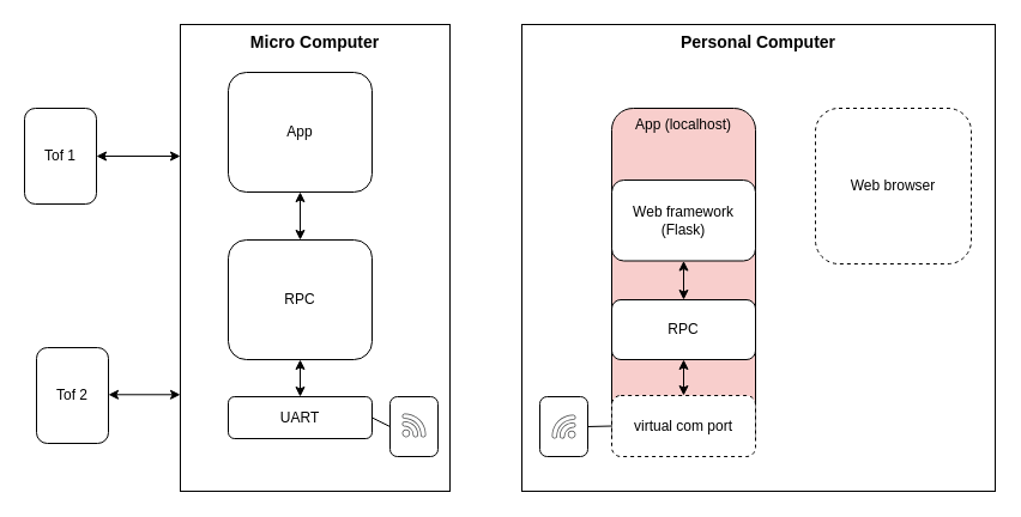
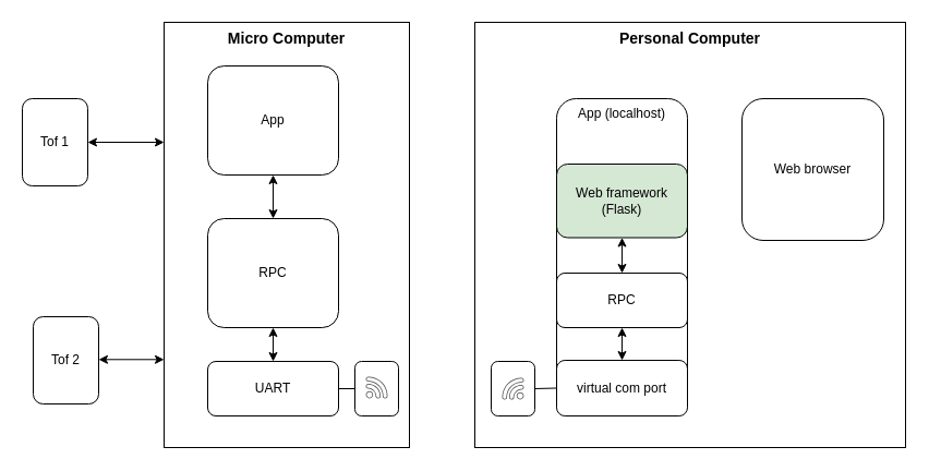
  <mxCell id="0" />
  <mxCell id="1" parent="0" />
  <mxCell id="2" value="Micro Computer" style="rounded=0;whiteSpace=wrap;html=1;fillColor=none;verticalAlign=top;fontStyle=1;fontSize=14;" vertex="1" parent="1"><mxGeometry x="150" y="20" width="225" height="390" as="geometry" /></mxCell>
  <mxCell id="3" value="RPC" style="rounded=1;whiteSpace=wrap;html=1;" vertex="1" parent="1"><mxGeometry x="190" y="200" width="120" height="100" as="geometry" /></mxCell>
  <mxCell id="4" value="App" style="rounded=1;whiteSpace=wrap;html=1;" vertex="1" parent="1"><mxGeometry x="190" y="60" width="120" height="100" as="geometry" /></mxCell>
  <mxCell id="5" value="" style="endArrow=classic;startArrow=classic;html=1;rounded=0;exitX=0.5;exitY=0;exitDx=0;exitDy=0;entryX=0.5;entryY=1;entryDx=0;entryDy=0;" edge="1" parent="1" source="3" target="4"><mxGeometry width="50" height="50" relative="1" as="geometry"><mxPoint x="460" y="230" as="sourcePoint" /><mxPoint x="510" y="180" as="targetPoint" /></mxGeometry></mxCell>
- <mxCell id="6" value="UART" style="rounded=1;whiteSpace=wrap;html=1;" vertex="1" parent="1"><mxGeometry x="190" y="331" width="120" height="35" as="geometry" /></mxCell>
+ <mxCell id="6" value="UART" style="rounded=1;whiteSpace=wrap;html=1;" vertex="1" parent="1"><mxGeometry x="190" y="331" width="120" height="50" as="geometry" /></mxCell>
  <mxCell id="7" value="" style="endArrow=classic;startArrow=classic;html=1;rounded=0;exitX=0.5;exitY=0;exitDx=0;exitDy=0;entryX=0.5;entryY=1;entryDx=0;entryDy=0;" edge="1" parent="1" source="6" target="3"><mxGeometry width="50" height="50" relative="1" as="geometry"><mxPoint x="249.58" y="330" as="sourcePoint" /><mxPoint x="249.58" y="290" as="targetPoint" /></mxGeometry></mxCell>
  <mxCell id="8" value="Personal Computer" style="rounded=0;whiteSpace=wrap;html=1;fillColor=none;verticalAlign=top;fontStyle=1;fontSize=14;" vertex="1" parent="1"><mxGeometry x="435" y="20" width="395" height="390" as="geometry" /></mxCell>
- <mxCell id="9" value="App (localhost)" style="rounded=1;whiteSpace=wrap;html=1;verticalAlign=top;fillColor=#f8cecc;" vertex="1" parent="1"><mxGeometry x="510" y="90" width="120" height="290" as="geometry" /></mxCell>
- <mxCell id="10" value="virtual com port" style="rounded=1;whiteSpace=wrap;html=1;dashed=1;" vertex="1" parent="1"><mxGeometry x="510" y="330" width="120" height="51" as="geometry" /></mxCell>
+ <mxCell id="9" value="App (localhost)" style="rounded=1;whiteSpace=wrap;html=1;verticalAlign=top;" vertex="1" parent="1"><mxGeometry x="510" y="90" width="120" height="290" as="geometry" /></mxCell>
+ <mxCell id="10" value="virtual com port" style="rounded=1;whiteSpace=wrap;html=1;" vertex="1" parent="1"><mxGeometry x="510" y="330" width="120" height="51" as="geometry" /></mxCell>
  <mxCell id="11" value="RPC" style="rounded=1;whiteSpace=wrap;html=1;" vertex="1" parent="1"><mxGeometry x="510" y="250" width="120" height="50" as="geometry" /></mxCell>
- <mxCell id="12" value="Web framework&lt;br&gt;(Flask)" style="rounded=1;whiteSpace=wrap;html=1;" vertex="1" parent="1"><mxGeometry x="510" y="150" width="120" height="67.5" as="geometry" /></mxCell>
- <mxCell id="13" value="Web browser" style="rounded=1;whiteSpace=wrap;html=1;dashed=1;" vertex="1" parent="1"><mxGeometry x="680" y="90" width="130" height="130" as="geometry" /></mxCell>
+ <mxCell id="12" value="Web framework&lt;br&gt;(Flask)" style="rounded=1;whiteSpace=wrap;html=1;fillColor=#d5e8d4;" vertex="1" parent="1"><mxGeometry x="510" y="150" width="120" height="67.5" as="geometry" /></mxCell>
+ <mxCell id="13" value="Web browser" style="rounded=1;whiteSpace=wrap;html=1;" vertex="1" parent="1"><mxGeometry x="680" y="90" width="130" height="130" as="geometry" /></mxCell>
  <mxCell id="14" value="" style="endArrow=classic;startArrow=classic;html=1;rounded=0;" edge="1" parent="1" source="11" target="12"><mxGeometry width="50" height="50" relative="1" as="geometry"><mxPoint x="569.79" y="220" as="sourcePoint" /><mxPoint x="570" y="220" as="targetPoint" /></mxGeometry></mxCell>
  <mxCell id="15" value="" style="endArrow=classic;startArrow=classic;html=1;rounded=0;exitX=0.5;exitY=0;exitDx=0;exitDy=0;entryX=0.5;entryY=1;entryDx=0;entryDy=0;" edge="1" parent="1" source="10" target="11"><mxGeometry width="50" height="50" relative="1" as="geometry"><mxPoint x="580" y="260" as="sourcePoint" /><mxPoint x="580" y="228" as="targetPoint" /></mxGeometry></mxCell>
  <mxCell id="16" value="Tof 1" style="rounded=1;whiteSpace=wrap;html=1;" vertex="1" parent="1"><mxGeometry x="20" y="90" width="60" height="80" as="geometry" /></mxCell>
  <mxCell id="17" value="Tof 2" style="rounded=1;whiteSpace=wrap;html=1;" vertex="1" parent="1"><mxGeometry x="30" y="290" width="60" height="80" as="geometry" /></mxCell>
  <mxCell id="18" value="" style="endArrow=classic;startArrow=classic;html=1;rounded=0;exitX=1;exitY=0.5;exitDx=0;exitDy=0;" edge="1" parent="1" source="16"><mxGeometry width="50" height="50" relative="1" as="geometry"><mxPoint x="310" y="250" as="sourcePoint" /><mxPoint x="150" y="130" as="targetPoint" /></mxGeometry></mxCell>
  <mxCell id="19" value="" style="endArrow=classic;startArrow=classic;html=1;rounded=0;exitX=1;exitY=0.5;exitDx=0;exitDy=0;" edge="1" parent="1"><mxGeometry width="50" height="50" relative="1" as="geometry"><mxPoint x="90" y="329.29" as="sourcePoint" /><mxPoint x="150" y="329.29" as="targetPoint" /></mxGeometry></mxCell>
  <mxCell id="20" value="" style="rounded=1;whiteSpace=wrap;html=1;movable=1;resizable=1;rotatable=1;deletable=1;editable=1;locked=0;connectable=1;" vertex="1" parent="1"><mxGeometry x="325" y="331" width="40" height="50" as="geometry" /></mxCell>
  <mxCell id="21" value="" style="sketch=0;pointerEvents=1;shadow=0;dashed=0;html=1;strokeColor=none;fillColor=#434445;aspect=fixed;labelPosition=center;verticalLabelPosition=bottom;verticalAlign=top;align=center;outlineConnect=0;shape=mxgraph.vvd.wi_fi;movable=1;resizable=1;rotatable=1;deletable=1;editable=1;locked=0;connectable=1;" vertex="1" parent="1"><mxGeometry x="335" y="345" width="20" height="20" as="geometry" /></mxCell>
  <mxCell id="22" style="edgeStyle=orthogonalEdgeStyle;rounded=0;orthogonalLoop=1;jettySize=auto;html=1;exitX=0.5;exitY=1;exitDx=0;exitDy=0;" edge="1" parent="1" source="20" target="20"><mxGeometry relative="1" as="geometry" /></mxCell>
  <mxCell id="23" value="" style="rounded=1;whiteSpace=wrap;html=1;movable=1;resizable=1;rotatable=1;deletable=1;editable=1;locked=0;connectable=1;" vertex="1" parent="1"><mxGeometry x="450" y="331" width="40" height="50" as="geometry" /></mxCell>
  <mxCell id="24" value="" style="sketch=0;pointerEvents=1;shadow=0;dashed=0;html=1;strokeColor=none;fillColor=#434445;labelPosition=center;verticalLabelPosition=bottom;verticalAlign=top;align=center;outlineConnect=0;shape=mxgraph.vvd.wi_fi;aspect=fixed;direction=north;" vertex="1" parent="1"><mxGeometry x="460" y="346" width="20" height="20" as="geometry" /></mxCell>
  <mxCell id="25" value="" style="endArrow=none;html=1;rounded=0;exitX=1;exitY=0.5;exitDx=0;exitDy=0;entryX=0;entryY=0.5;entryDx=0;entryDy=0;" edge="1" parent="1" source="6" target="20"><mxGeometry width="50" height="50" relative="1" as="geometry"><mxPoint x="315" y="391" as="sourcePoint" /><mxPoint x="365" y="341" as="targetPoint" /></mxGeometry></mxCell>
  <mxCell id="26" value="" style="endArrow=none;html=1;rounded=0;exitX=1;exitY=0.5;exitDx=0;exitDy=0;entryX=0;entryY=0.5;entryDx=0;entryDy=0;" edge="1" parent="1" source="23" target="10"><mxGeometry width="50" height="50" relative="1" as="geometry"><mxPoint x="465" y="381" as="sourcePoint" /><mxPoint x="515" y="331" as="targetPoint" /></mxGeometry></mxCell>
